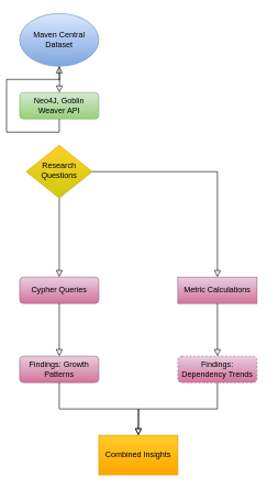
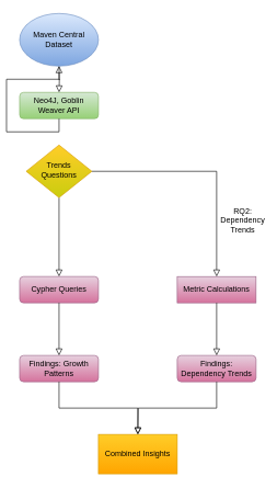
  <mxCell id="0" />
  <mxCell id="1" parent="0" />
  <mxCell id="2" value="" style="rounded=0;html=1;jettySize=auto;orthogonalLoop=1;fontSize=11;endArrow=block;endFill=0;endSize=8;strokeWidth=1;shadow=0;labelBackgroundColor=none;edgeStyle=orthogonalEdgeStyle;" parent="1" edge="1"><mxGeometry relative="1" as="geometry"><mxPoint x="80" y="100" as="sourcePoint" /><mxPoint x="80" y="140" as="targetPoint" /></mxGeometry></mxCell>
  <mxCell id="3" value="Metric Calculations" style="whiteSpace=wrap;html=1;fontSize=12;glass=0;strokeWidth=1;shadow=0;fillColor=#e6d0de;gradientColor=#d5739d;strokeColor=#996185;rounded=0;" parent="1" vertex="1"><mxGeometry x="260" y="420" width="120" height="40" as="geometry" /></mxCell>
  <mxCell id="4" value="" style="edgeStyle=orthogonalEdgeStyle;rounded=0;html=1;jettySize=auto;orthogonalLoop=1;fontSize=11;endArrow=block;endFill=0;endSize=8;strokeWidth=1;shadow=0;labelBackgroundColor=none;" parent="1" source="5" target="7" edge="1"><mxGeometry y="10" relative="1" as="geometry"><mxPoint as="offset" /></mxGeometry></mxCell>
- <mxCell id="5" value="Research Questions" style="rhombus;whiteSpace=wrap;html=1;shadow=0;fontFamily=Helvetica;fontSize=12;align=center;strokeWidth=1;spacing=6;spacingTop=-4;fillColor=#ffcd28;strokeColor=#d79b00;gradientColor=#cacd0e;" parent="1" vertex="1"><mxGeometry x="30" y="220" width="100" height="80" as="geometry" /></mxCell>
+ <mxCell id="5" value="Trends Questions" style="rhombus;whiteSpace=wrap;html=1;shadow=0;fontFamily=Helvetica;fontSize=12;align=center;strokeWidth=1;spacing=6;spacingTop=-4;fillColor=#ffcd28;strokeColor=#d79b00;gradientColor=#cacd0e;" parent="1" vertex="1"><mxGeometry x="30" y="220" width="100" height="80" as="geometry" /></mxCell>
  <mxCell id="6" value="Neo4J, Goblin Weaver API" style="rounded=1;whiteSpace=wrap;html=1;fontSize=12;glass=0;strokeWidth=1;shadow=0;fillColor=#d5e8d4;strokeColor=#82b366;gradientColor=#97d077;" parent="1" vertex="1"><mxGeometry x="20" y="140" width="120" height="40" as="geometry" /></mxCell>
  <mxCell id="7" value="Cypher Queries" style="rounded=1;whiteSpace=wrap;html=1;fontSize=12;glass=0;strokeWidth=1;shadow=0;fillColor=#e6d0de;gradientColor=#d5739d;strokeColor=#996185;" parent="1" vertex="1"><mxGeometry x="20" y="420" width="120" height="40" as="geometry" /></mxCell>
  <mxCell id="8" value="Maven Central Dataset" style="ellipse;whiteSpace=wrap;html=1;fillColor=#dae8fc;strokeColor=#6c8ebf;gradientColor=#7ea6e0;" vertex="1" parent="1"><mxGeometry x="20" y="20" width="120" height="80" as="geometry" /></mxCell>
  <mxCell id="9" value="" style="rounded=0;html=1;jettySize=auto;orthogonalLoop=1;fontSize=11;endArrow=block;endFill=0;endSize=8;strokeWidth=1;shadow=0;labelBackgroundColor=none;edgeStyle=orthogonalEdgeStyle;exitX=0.5;exitY=1;exitDx=0;exitDy=0;" edge="1" parent="1" source="6" target="8"><mxGeometry relative="1" as="geometry"><mxPoint x="260" y="100" as="sourcePoint" /><mxPoint x="260" y="140" as="targetPoint" /></mxGeometry></mxCell>
  <mxCell id="10" value="" style="edgeStyle=orthogonalEdgeStyle;rounded=0;html=1;jettySize=auto;orthogonalLoop=1;fontSize=11;endArrow=block;endFill=0;endSize=8;strokeWidth=1;shadow=0;labelBackgroundColor=none;exitX=1;exitY=0.5;exitDx=0;exitDy=0;entryX=0.5;entryY=0;entryDx=0;entryDy=0;" edge="1" parent="1" source="5" target="3"><mxGeometry y="10" relative="1" as="geometry"><mxPoint as="offset" /><mxPoint x="90" y="310" as="sourcePoint" /><mxPoint x="340" y="380" as="targetPoint" /></mxGeometry></mxCell>
  <mxCell id="11" value="Findings: Growth Patterns" style="rounded=1;whiteSpace=wrap;html=1;fontSize=12;glass=0;strokeWidth=1;shadow=0;fillColor=#e6d0de;gradientColor=#d5739d;strokeColor=#996185;" vertex="1" parent="1"><mxGeometry x="20" y="540" width="120" height="40" as="geometry" /></mxCell>
- <mxCell id="12" value="Findings: Dependency Trends" style="rounded=1;whiteSpace=wrap;html=1;fontSize=12;glass=0;strokeWidth=1;shadow=0;fillColor=#e6d0de;gradientColor=#d5739d;strokeColor=#996185;dashed=1;" vertex="1" parent="1"><mxGeometry x="260" y="540" width="120" height="40" as="geometry" /></mxCell>
+ <mxCell id="12" value="Findings: Dependency Trends" style="rounded=1;whiteSpace=wrap;html=1;fontSize=12;glass=0;strokeWidth=1;shadow=0;fillColor=#e6d0de;gradientColor=#d5739d;strokeColor=#996185;" vertex="1" parent="1"><mxGeometry x="260" y="540" width="120" height="40" as="geometry" /></mxCell>
  <mxCell id="13" value="" style="edgeStyle=orthogonalEdgeStyle;rounded=0;html=1;jettySize=auto;orthogonalLoop=1;fontSize=11;endArrow=block;endFill=0;endSize=8;strokeWidth=1;shadow=0;labelBackgroundColor=none;exitX=0.5;exitY=1;exitDx=0;exitDy=0;entryX=0.5;entryY=0;entryDx=0;entryDy=0;" edge="1" parent="1" source="7" target="11"><mxGeometry y="10" relative="1" as="geometry"><mxPoint as="offset" /><mxPoint x="90" y="310" as="sourcePoint" /><mxPoint x="90" y="390" as="targetPoint" /></mxGeometry></mxCell>
  <mxCell id="14" value="" style="edgeStyle=orthogonalEdgeStyle;rounded=0;html=1;jettySize=auto;orthogonalLoop=1;fontSize=11;endArrow=block;endFill=0;endSize=8;strokeWidth=1;shadow=0;labelBackgroundColor=none;exitX=0.5;exitY=1;exitDx=0;exitDy=0;entryX=0.5;entryY=0;entryDx=0;entryDy=0;" edge="1" parent="1" source="3" target="12"><mxGeometry y="10" relative="1" as="geometry"><mxPoint as="offset" /><mxPoint x="90" y="430" as="sourcePoint" /><mxPoint x="90" y="510" as="targetPoint" /></mxGeometry></mxCell>
  <mxCell id="15" value="Combined Insights" style="rounded=0;whiteSpace=wrap;html=1;fillColor=#ffcd28;gradientColor=#ffa500;strokeColor=#d79b00;" vertex="1" parent="1"><mxGeometry x="140" y="660" width="120" height="60" as="geometry" /></mxCell>
  <mxCell id="16" value="" style="edgeStyle=orthogonalEdgeStyle;rounded=0;html=1;jettySize=auto;orthogonalLoop=1;fontSize=11;endArrow=block;endFill=0;endSize=8;strokeWidth=1;shadow=0;labelBackgroundColor=none;exitX=0.5;exitY=1;exitDx=0;exitDy=0;entryX=0.5;entryY=0;entryDx=0;entryDy=0;" edge="1" parent="1" source="11" target="15"><mxGeometry y="10" relative="1" as="geometry"><mxPoint as="offset" /><mxPoint x="90" y="470" as="sourcePoint" /><mxPoint x="80" y="700" as="targetPoint" /></mxGeometry></mxCell>
  <mxCell id="17" value="" style="edgeStyle=orthogonalEdgeStyle;rounded=0;html=1;jettySize=auto;orthogonalLoop=1;fontSize=11;endArrow=block;endFill=0;endSize=8;strokeWidth=1;shadow=0;labelBackgroundColor=none;exitX=0.5;exitY=1;exitDx=0;exitDy=0;" edge="1" parent="1" source="12"><mxGeometry y="10" relative="1" as="geometry"><mxPoint as="offset" /><mxPoint x="90" y="590" as="sourcePoint" /><mxPoint x="200" y="660" as="targetPoint" /></mxGeometry></mxCell>
+ <mxCell id="18" value="RQ2: Dependency Trends" style="text;html=1;align=center;verticalAlign=middle;whiteSpace=wrap;rounded=0;" vertex="1" parent="1"><mxGeometry x="330" y="320" width="60" height="30" as="geometry" /></mxCell>
